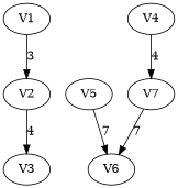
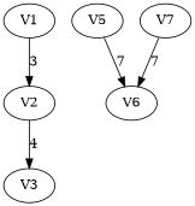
  digraph {
    V1
    V2
    V3
    V5
    V6
-   V4
    V7
    V1 -> V2 [label=3]
    V2 -> V3 [label=4]
    V5 -> V6 [label=7]
-   V4 -> V7 [label=4]
    V7 -> V6 [label=7]
  }
